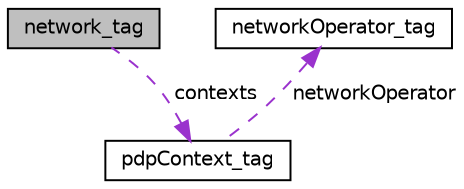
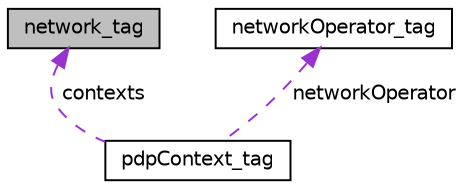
  digraph {
    node [color=black fillcolor=white fontname=Helvetica fontsize=10 shape=record style=filled]
    edge [color=darkorchid3 dir=back fontname=Helvetica fontsize=10 labelfontname=Helvetica labelfontsize=10 style=dashed]
    n1 [fillcolor=grey75 fontcolor=black height=0.2 label=network_tag width=0.4]
    n2 [height=0.2 label=pdpContext_tag width=0.4]
    n3 [height=0.2 label=networkOperator_tag width=0.4]
-   n2 -> n1 [label=" contexts"]
+   n1 -> n2 [label=" contexts"]
    n3 -> n2 [label=" networkOperator"]
  }
